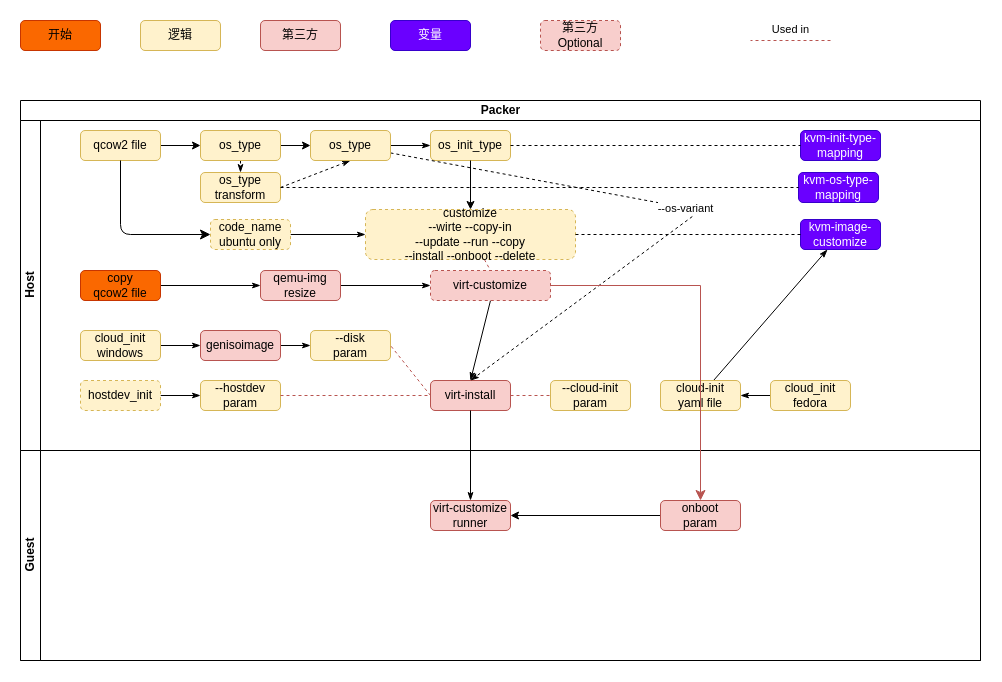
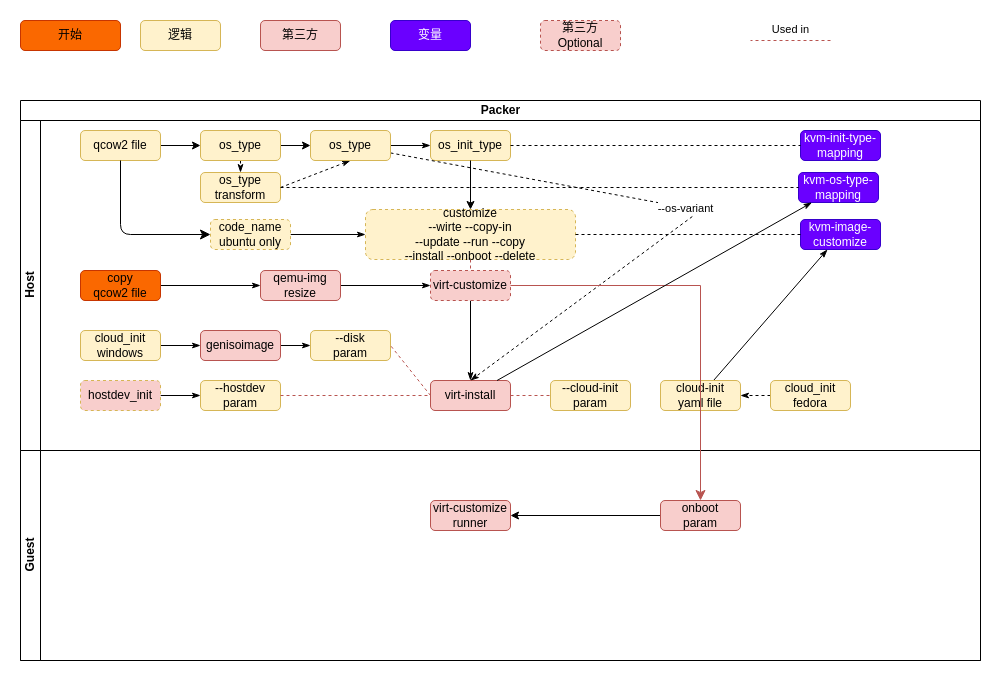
  <mxCell id="0" />
  <mxCell id="1" parent="0" />
  <mxCell id="2" value="逻辑" style="rounded=1;whiteSpace=wrap;html=1;fillColor=#fff2cc;strokeColor=#d6b656;" vertex="1" parent="1"><mxGeometry x="140" y="20" width="80" height="30" as="geometry" /></mxCell>
  <mxCell id="3" value="第三方" style="rounded=1;whiteSpace=wrap;html=1;fillColor=#f8cecc;strokeColor=#b85450;" vertex="1" parent="1"><mxGeometry x="260" y="20" width="80" height="30" as="geometry" /></mxCell>
  <mxCell id="4" value="变量" style="rounded=1;whiteSpace=wrap;html=1;fillColor=#6a00ff;strokeColor=#3700CC;fontColor=#ffffff;" vertex="1" parent="1"><mxGeometry x="390" y="20" width="80" height="30" as="geometry" /></mxCell>
  <mxCell id="5" value="Packer" style="swimlane;childLayout=stackLayout;resizeParent=1;resizeParentMax=0;horizontal=1;startSize=20;horizontalStack=0;html=1;" vertex="1" parent="1"><mxGeometry x="20" y="100" width="960" height="560" as="geometry" /></mxCell>
  <mxCell id="6" value="Host" style="swimlane;startSize=20;horizontal=0;html=1;" vertex="1" parent="5"><mxGeometry y="20" width="960" height="330" as="geometry" /></mxCell>
  <mxCell id="7" style="edgeStyle=none;html=1;entryX=0;entryY=0.5;entryDx=0;entryDy=0;" edge="1" parent="6" source="8" target="11"><mxGeometry relative="1" as="geometry" /></mxCell>
  <mxCell id="8" value="qcow2 file" style="rounded=1;whiteSpace=wrap;html=1;fillColor=#fff2cc;strokeColor=#d6b656;" vertex="1" parent="6"><mxGeometry x="60" y="10" width="80" height="30" as="geometry" /></mxCell>
  <mxCell id="9" style="edgeStyle=none;html=1;entryX=0;entryY=0.5;entryDx=0;entryDy=0;" edge="1" parent="6" source="11" target="53"><mxGeometry relative="1" as="geometry" /></mxCell>
  <mxCell id="10" style="edgeStyle=none;html=1;entryX=0.5;entryY=0;entryDx=0;entryDy=0;fontColor=#FFCCCC;endArrow=classicThin;endFill=1;dashed=1;" edge="1" parent="6" source="11" target="47"><mxGeometry relative="1" as="geometry" /></mxCell>
  <mxCell id="11" value="os_type" style="rounded=1;whiteSpace=wrap;html=1;fillColor=#fff2cc;strokeColor=#d6b656;" vertex="1" parent="6"><mxGeometry x="180" y="10" width="80" height="30" as="geometry" /></mxCell>
  <mxCell id="12" value="os_init_type" style="rounded=1;whiteSpace=wrap;html=1;fillColor=#fff2cc;strokeColor=#d6b656;" vertex="1" parent="6"><mxGeometry x="410" y="10" width="80" height="30" as="geometry" /></mxCell>
  <mxCell id="13" value="kvm-init-type-mapping" style="rounded=1;whiteSpace=wrap;html=1;fillColor=#6a00ff;strokeColor=#3700CC;fontColor=#ffffff;" vertex="1" parent="6"><mxGeometry x="780" y="10" width="80" height="30" as="geometry" /></mxCell>
  <mxCell id="14" style="edgeStyle=none;html=1;entryX=0;entryY=0.5;entryDx=0;entryDy=0;endArrow=classicThin;endFill=1;" edge="1" parent="6" source="15" target="19"><mxGeometry relative="1" as="geometry" /></mxCell>
  <mxCell id="15" value="code_name&lt;br&gt;ubuntu only" style="rounded=1;whiteSpace=wrap;html=1;fillColor=#fff2cc;strokeColor=#d6b656;dashed=1;" vertex="1" parent="6"><mxGeometry x="190" y="99" width="80" height="30" as="geometry" /></mxCell>
  <mxCell id="16" value="" style="endArrow=none;dashed=1;html=1;entryX=0;entryY=0.5;entryDx=0;entryDy=0;exitX=1;exitY=0.5;exitDx=0;exitDy=0;" edge="1" parent="6" source="12" target="13"><mxGeometry width="50" height="50" relative="1" as="geometry"><mxPoint x="250" y="60" as="sourcePoint" /><mxPoint x="300" y="10" as="targetPoint" /></mxGeometry></mxCell>
  <mxCell id="17" value="" style="edgeStyle=segmentEdgeStyle;endArrow=classic;html=1;curved=0;rounded=1;endSize=8;startSize=8;exitX=0.5;exitY=1;exitDx=0;exitDy=0;endFill=1;entryX=0;entryY=0.5;entryDx=0;entryDy=0;" edge="1" parent="6" source="8" target="15"><mxGeometry width="50" height="50" relative="1" as="geometry"><mxPoint x="410" y="160" as="sourcePoint" /><mxPoint x="160" y="70" as="targetPoint" /><Array as="points"><mxPoint x="100" y="114" /></Array></mxGeometry></mxCell>
  <mxCell id="18" style="edgeStyle=none;html=1;entryX=0.5;entryY=0;entryDx=0;entryDy=0;endArrow=none;endFill=1;strokeColor=#b85450;dashed=1;fillColor=#f8cecc;" edge="1" parent="6" source="19" target="22"><mxGeometry relative="1" as="geometry" /></mxCell>
  <mxCell id="19" value="customize&lt;br&gt;--wirte --copy-in&lt;br&gt;--update --run --copy &lt;br&gt;--install --onboot --delete" style="rounded=1;whiteSpace=wrap;html=1;fillColor=#fff2cc;strokeColor=#d6b656;dashed=1;" vertex="1" parent="6"><mxGeometry x="345" y="89" width="210" height="50" as="geometry" /></mxCell>
  <mxCell id="20" style="edgeStyle=none;html=1;entryX=0.5;entryY=0;entryDx=0;entryDy=0;exitX=0.5;exitY=1;exitDx=0;exitDy=0;" edge="1" parent="6" source="12" target="19"><mxGeometry relative="1" as="geometry"><mxPoint x="490" y="25" as="sourcePoint" /></mxGeometry></mxCell>
  <mxCell id="21" style="edgeStyle=none;html=1;exitX=0.5;exitY=1;exitDx=0;exitDy=0;entryX=0.5;entryY=0;entryDx=0;entryDy=0;endArrow=classicThin;endFill=1;" edge="1" parent="6" source="22" target="33"><mxGeometry relative="1" as="geometry"><mxPoint x="450" y="170" as="sourcePoint" /><mxPoint x="450" y="190" as="targetPoint" /></mxGeometry></mxCell>
- <mxCell id="22" value="virt-customize" style="rounded=1;whiteSpace=wrap;html=1;fillColor=#f8cecc;strokeColor=#b85450;dashed=1;" vertex="1" parent="6"><mxGeometry x="410" y="150" width="120" height="30" as="geometry" /></mxCell>
+ <mxCell id="22" value="virt-customize" style="rounded=1;whiteSpace=wrap;html=1;fillColor=#f8cecc;strokeColor=#b85450;dashed=1;" vertex="1" parent="6"><mxGeometry x="410" y="150" width="80" height="30" as="geometry" /></mxCell>
  <mxCell id="23" style="edgeStyle=none;html=1;entryX=0;entryY=0.5;entryDx=0;entryDy=0;endArrow=classicThin;endFill=1;" edge="1" parent="6" source="24" target="28"><mxGeometry relative="1" as="geometry" /></mxCell>
  <mxCell id="24" value="cloud_init&lt;br&gt;windows" style="rounded=1;whiteSpace=wrap;html=1;fillColor=#fff2cc;strokeColor=#d6b656;" vertex="1" parent="6"><mxGeometry x="60" y="210" width="80" height="30" as="geometry" /></mxCell>
  <mxCell id="25" value="kvm-image-customize" style="rounded=1;whiteSpace=wrap;html=1;fillColor=#6a00ff;strokeColor=#3700CC;fontColor=#ffffff;" vertex="1" parent="6"><mxGeometry x="780" y="99" width="80" height="30" as="geometry" /></mxCell>
  <mxCell id="26" value="" style="endArrow=none;dashed=1;html=1;entryX=0;entryY=0.5;entryDx=0;entryDy=0;exitX=1;exitY=0.5;exitDx=0;exitDy=0;" edge="1" parent="6" source="19" target="25"><mxGeometry width="50" height="50" relative="1" as="geometry"><mxPoint x="530" y="155" as="sourcePoint" /><mxPoint x="760" y="155" as="targetPoint" /><Array as="points" /></mxGeometry></mxCell>
  <mxCell id="27" style="edgeStyle=none;html=1;entryX=0;entryY=0.5;entryDx=0;entryDy=0;endArrow=classicThin;endFill=1;" edge="1" parent="6" source="28" target="29"><mxGeometry relative="1" as="geometry" /></mxCell>
  <mxCell id="28" value="genisoimage" style="rounded=1;whiteSpace=wrap;html=1;fillColor=#f8cecc;strokeColor=#b85450;" vertex="1" parent="6"><mxGeometry x="180" y="210" width="80" height="30" as="geometry" /></mxCell>
  <mxCell id="29" value="--disk&lt;br&gt;param" style="rounded=1;whiteSpace=wrap;html=1;fillColor=#fff2cc;strokeColor=#d6b656;" vertex="1" parent="6"><mxGeometry x="290" y="210" width="80" height="30" as="geometry" /></mxCell>
- <mxCell id="30" style="edgeStyle=none;html=1;endArrow=classicThin;endFill=1;" edge="1" parent="6" source="31" target="35"><mxGeometry relative="1" as="geometry" /></mxCell>
+ <mxCell id="30" style="edgeStyle=none;html=1;endArrow=classicThin;endFill=1;dashed=1;" edge="1" parent="6" source="31" target="35"><mxGeometry relative="1" as="geometry" /></mxCell>
  <mxCell id="31" value="cloud_init&lt;br&gt;fedora" style="rounded=1;whiteSpace=wrap;html=1;fillColor=#fff2cc;strokeColor=#d6b656;" vertex="1" parent="6"><mxGeometry x="750" y="260" width="80" height="30" as="geometry" /></mxCell>
  <mxCell id="32" value="--cloud-init&lt;br&gt;param" style="rounded=1;whiteSpace=wrap;html=1;fillColor=#fff2cc;strokeColor=#d6b656;" vertex="1" parent="6"><mxGeometry x="530" y="260" width="80" height="30" as="geometry" /></mxCell>
  <mxCell id="33" value="virt-install" style="rounded=1;whiteSpace=wrap;html=1;fillColor=#f8cecc;strokeColor=#b85450;" vertex="1" parent="6"><mxGeometry x="410" y="260" width="80" height="30" as="geometry" /></mxCell>
  <mxCell id="34" style="edgeStyle=none;html=1;endArrow=classicThin;endFill=1;" edge="1" parent="6" source="35" target="25"><mxGeometry relative="1" as="geometry" /></mxCell>
  <mxCell id="35" value="cloud-init&lt;br&gt;yaml file" style="rounded=1;whiteSpace=wrap;html=1;fillColor=#fff2cc;strokeColor=#d6b656;" vertex="1" parent="6"><mxGeometry x="640" y="260" width="80" height="30" as="geometry" /></mxCell>
  <mxCell id="36" style="edgeStyle=none;html=1;entryX=0;entryY=0.5;entryDx=0;entryDy=0;fontColor=#FFCCCC;endArrow=classicThin;endFill=1;" edge="1" parent="6" source="37" target="40"><mxGeometry relative="1" as="geometry" /></mxCell>
- <mxCell id="37" value="hostdev_init" style="rounded=1;whiteSpace=wrap;html=1;fillColor=#fff2cc;strokeColor=#d6b656;dashed=1;" vertex="1" parent="6"><mxGeometry x="60" y="260" width="80" height="30" as="geometry" /></mxCell>
+ <mxCell id="37" value="hostdev_init" style="rounded=1;whiteSpace=wrap;html=1;fillColor=#f8cecc;strokeColor=#d6b656;dashed=1;" vertex="1" parent="6"><mxGeometry x="60" y="260" width="80" height="30" as="geometry" /></mxCell>
  <mxCell id="38" value="" style="endArrow=none;dashed=1;html=1;entryX=1;entryY=0.5;entryDx=0;entryDy=0;exitX=0;exitY=0.5;exitDx=0;exitDy=0;fillColor=#f8cecc;strokeColor=#b85450;" edge="1" parent="6" source="33" target="29"><mxGeometry width="50" height="50" relative="1" as="geometry"><mxPoint x="520" y="435" as="sourcePoint" /><mxPoint x="440" y="350" as="targetPoint" /><Array as="points" /></mxGeometry></mxCell>
  <mxCell id="39" value="" style="endArrow=none;dashed=1;html=1;entryX=0;entryY=0.5;entryDx=0;entryDy=0;fillColor=#f8cecc;strokeColor=#b85450;exitX=1;exitY=0.5;exitDx=0;exitDy=0;" edge="1" parent="6" source="33" target="32"><mxGeometry width="50" height="50" relative="1" as="geometry"><mxPoint x="490" y="325" as="sourcePoint" /><mxPoint x="680" y="370" as="targetPoint" /><Array as="points" /></mxGeometry></mxCell>
  <mxCell id="40" value="--hostdev&lt;br&gt;param" style="rounded=1;whiteSpace=wrap;html=1;fillColor=#fff2cc;strokeColor=#d6b656;" vertex="1" parent="6"><mxGeometry x="180" y="260" width="80" height="30" as="geometry" /></mxCell>
  <mxCell id="41" style="edgeStyle=none;html=1;entryX=0;entryY=0.5;entryDx=0;entryDy=0;fontColor=default;endArrow=none;endFill=1;dashed=1;strokeColor=#b85450;fillColor=#f8cecc;" edge="1" parent="6" source="40" target="33"><mxGeometry relative="1" as="geometry"><mxPoint x="370" y="394.474" as="sourcePoint" /><mxPoint x="520" y="355" as="targetPoint" /><Array as="points"><mxPoint x="370" y="275" /></Array></mxGeometry></mxCell>
  <mxCell id="42" style="edgeStyle=none;html=1;entryX=0;entryY=0.5;entryDx=0;entryDy=0;fontColor=#FFCCCC;endArrow=classicThin;endFill=1;" edge="1" parent="6" source="43" target="22"><mxGeometry relative="1" as="geometry" /></mxCell>
  <mxCell id="43" value="qemu-img&lt;br&gt;resize" style="rounded=1;whiteSpace=wrap;html=1;fillColor=#f8cecc;strokeColor=#b85450;" vertex="1" parent="6"><mxGeometry x="240" y="150" width="80" height="30" as="geometry" /></mxCell>
  <mxCell id="44" style="edgeStyle=none;html=1;entryX=0;entryY=0.5;entryDx=0;entryDy=0;fontColor=#FFCCCC;endArrow=classicThin;endFill=1;" edge="1" parent="6" source="45" target="43"><mxGeometry relative="1" as="geometry" /></mxCell>
  <mxCell id="45" value="copy &lt;br&gt;qcow2 file" style="rounded=1;whiteSpace=wrap;html=1;fillColor=#fa6800;strokeColor=#C73500;fontColor=#000000;" vertex="1" parent="6"><mxGeometry x="60" y="150" width="80" height="30" as="geometry" /></mxCell>
  <mxCell id="46" style="edgeStyle=none;html=1;entryX=0.5;entryY=1;entryDx=0;entryDy=0;fontColor=#FFCCCC;endArrow=classicThin;endFill=1;exitX=1;exitY=0.5;exitDx=0;exitDy=0;dashed=1;" edge="1" parent="6" source="47" target="53"><mxGeometry relative="1" as="geometry" /></mxCell>
  <mxCell id="47" value="os_type&lt;br&gt;transform" style="rounded=1;whiteSpace=wrap;html=1;fillColor=#fff2cc;strokeColor=#d6b656;dashed=0;" vertex="1" parent="6"><mxGeometry x="180" y="52" width="80" height="30" as="geometry" /></mxCell>
  <mxCell id="48" value="kvm-os-type-mapping" style="rounded=1;whiteSpace=wrap;html=1;fillColor=#6a00ff;strokeColor=#3700CC;fontColor=#ffffff;" vertex="1" parent="6"><mxGeometry x="778" y="52" width="80" height="30" as="geometry" /></mxCell>
  <mxCell id="49" value="" style="endArrow=none;dashed=1;html=1;entryX=0;entryY=0.5;entryDx=0;entryDy=0;exitX=1;exitY=0.5;exitDx=0;exitDy=0;" edge="1" parent="6" source="47" target="48"><mxGeometry width="50" height="50" relative="1" as="geometry"><mxPoint x="500" y="35" as="sourcePoint" /><mxPoint x="790" y="35" as="targetPoint" /></mxGeometry></mxCell>
  <mxCell id="50" style="edgeStyle=none;html=1;entryX=0;entryY=0.5;entryDx=0;entryDy=0;fontColor=#FFCCCC;endArrow=classicThin;endFill=1;" edge="1" parent="6" source="53" target="12"><mxGeometry relative="1" as="geometry" /></mxCell>
  <mxCell id="51" style="edgeStyle=none;html=1;entryX=0.5;entryY=0;entryDx=0;entryDy=0;fontColor=#FFCCCC;endArrow=classicThin;endFill=1;dashed=1;" edge="1" parent="6" source="53" target="33"><mxGeometry relative="1" as="geometry"><Array as="points"><mxPoint x="680" y="90" /></Array></mxGeometry></mxCell>
  <mxCell id="52" value="--os-variant" style="edgeLabel;html=1;align=center;verticalAlign=middle;resizable=0;points=[];fontColor=#000000;" vertex="1" connectable="0" parent="51"><mxGeometry x="0.0" relative="1" as="geometry"><mxPoint x="-1" as="offset" /></mxGeometry></mxCell>
  <mxCell id="53" value="os_type" style="rounded=1;whiteSpace=wrap;html=1;fillColor=#fff2cc;strokeColor=#d6b656;" vertex="1" parent="6"><mxGeometry x="290" y="10" width="80" height="30" as="geometry" /></mxCell>
  <mxCell id="54" value="Guest" style="swimlane;startSize=20;horizontal=0;html=1;" vertex="1" parent="5"><mxGeometry y="350" width="960" height="210" as="geometry" /></mxCell>
  <mxCell id="55" style="edgeStyle=none;html=1;entryX=1;entryY=0.5;entryDx=0;entryDy=0;" edge="1" parent="54" source="56" target="57"><mxGeometry relative="1" as="geometry"><mxPoint x="440" y="92.5" as="targetPoint" /></mxGeometry></mxCell>
  <mxCell id="56" value="onboot&lt;br&gt;param" style="rounded=1;whiteSpace=wrap;html=1;fillColor=#f8cecc;strokeColor=#b85450;" vertex="1" parent="54"><mxGeometry x="640" y="50" width="80" height="30" as="geometry" /></mxCell>
  <mxCell id="57" value="virt-customize&lt;br&gt;runner" style="rounded=1;whiteSpace=wrap;html=1;fillColor=#f8cecc;strokeColor=#b85450;" vertex="1" parent="54"><mxGeometry x="410" y="50" width="80" height="30" as="geometry" /></mxCell>
  <mxCell id="58" value="" style="edgeStyle=segmentEdgeStyle;endArrow=classic;html=1;curved=0;rounded=0;endSize=8;startSize=8;entryX=0.5;entryY=0;entryDx=0;entryDy=0;exitX=1;exitY=0.5;exitDx=0;exitDy=0;dashed=0;fillColor=#f8cecc;strokeColor=#b85450;" edge="1" parent="5" source="22" target="56"><mxGeometry width="50" height="50" relative="1" as="geometry"><mxPoint x="530" y="170" as="sourcePoint" /><mxPoint x="580" y="120" as="targetPoint" /></mxGeometry></mxCell>
- <mxCell id="59" style="edgeStyle=none;html=1;entryX=0.5;entryY=0;entryDx=0;entryDy=0;endArrow=classicThin;endFill=1;" edge="1" parent="5" source="33" target="57"><mxGeometry relative="1" as="geometry" /></mxCell>
+ <mxCell id="59" style="edgeStyle=none;html=1;endArrow=classicThin;endFill=1;" edge="1" parent="5" source="33" target="48"><mxGeometry relative="1" as="geometry" /></mxCell>
  <mxCell id="60" value="第三方&lt;br&gt;Optional" style="rounded=1;whiteSpace=wrap;html=1;fillColor=#f8cecc;strokeColor=#b85450;dashed=1;" vertex="1" parent="1"><mxGeometry x="540" y="20" width="80" height="30" as="geometry" /></mxCell>
  <mxCell id="61" value="Used in" style="endArrow=none;dashed=1;html=1;spacingBottom=22;fillColor=#f8cecc;strokeColor=#b85450;" edge="1" parent="1"><mxGeometry width="50" height="50" relative="1" as="geometry"><mxPoint x="830" y="40" as="sourcePoint" /><mxPoint x="750" y="40" as="targetPoint" /></mxGeometry></mxCell>
- <mxCell id="62" value="开始" style="rounded=1;whiteSpace=wrap;html=1;fillColor=#fa6800;strokeColor=#C73500;fontColor=#000000;" vertex="1" parent="1"><mxGeometry x="20" y="20" width="80" height="30" as="geometry" /></mxCell>
+ <mxCell id="62" value="开始" style="rounded=1;whiteSpace=wrap;html=1;fillColor=#fa6800;strokeColor=#C73500;fontColor=#000000;" vertex="1" parent="1"><mxGeometry x="20" y="20" width="100" height="30" as="geometry" /></mxCell>
